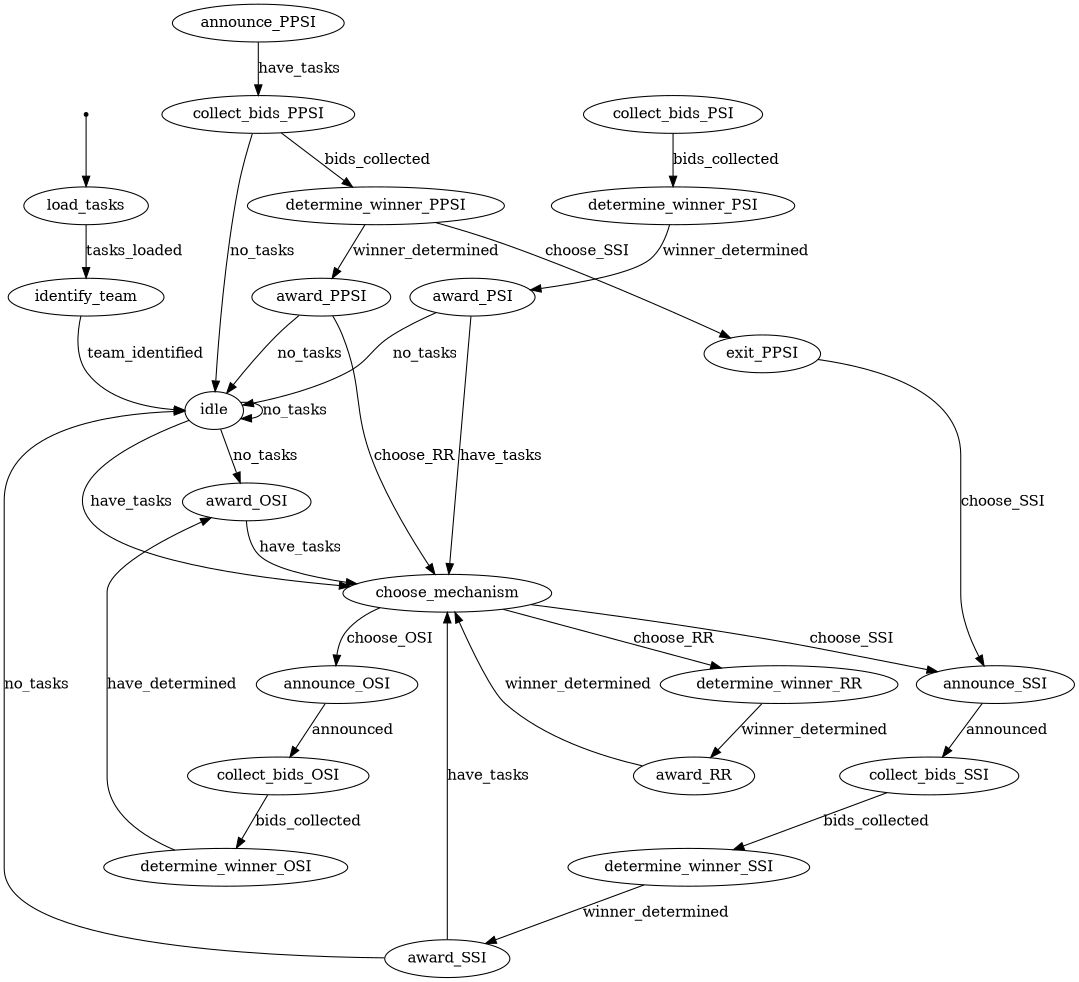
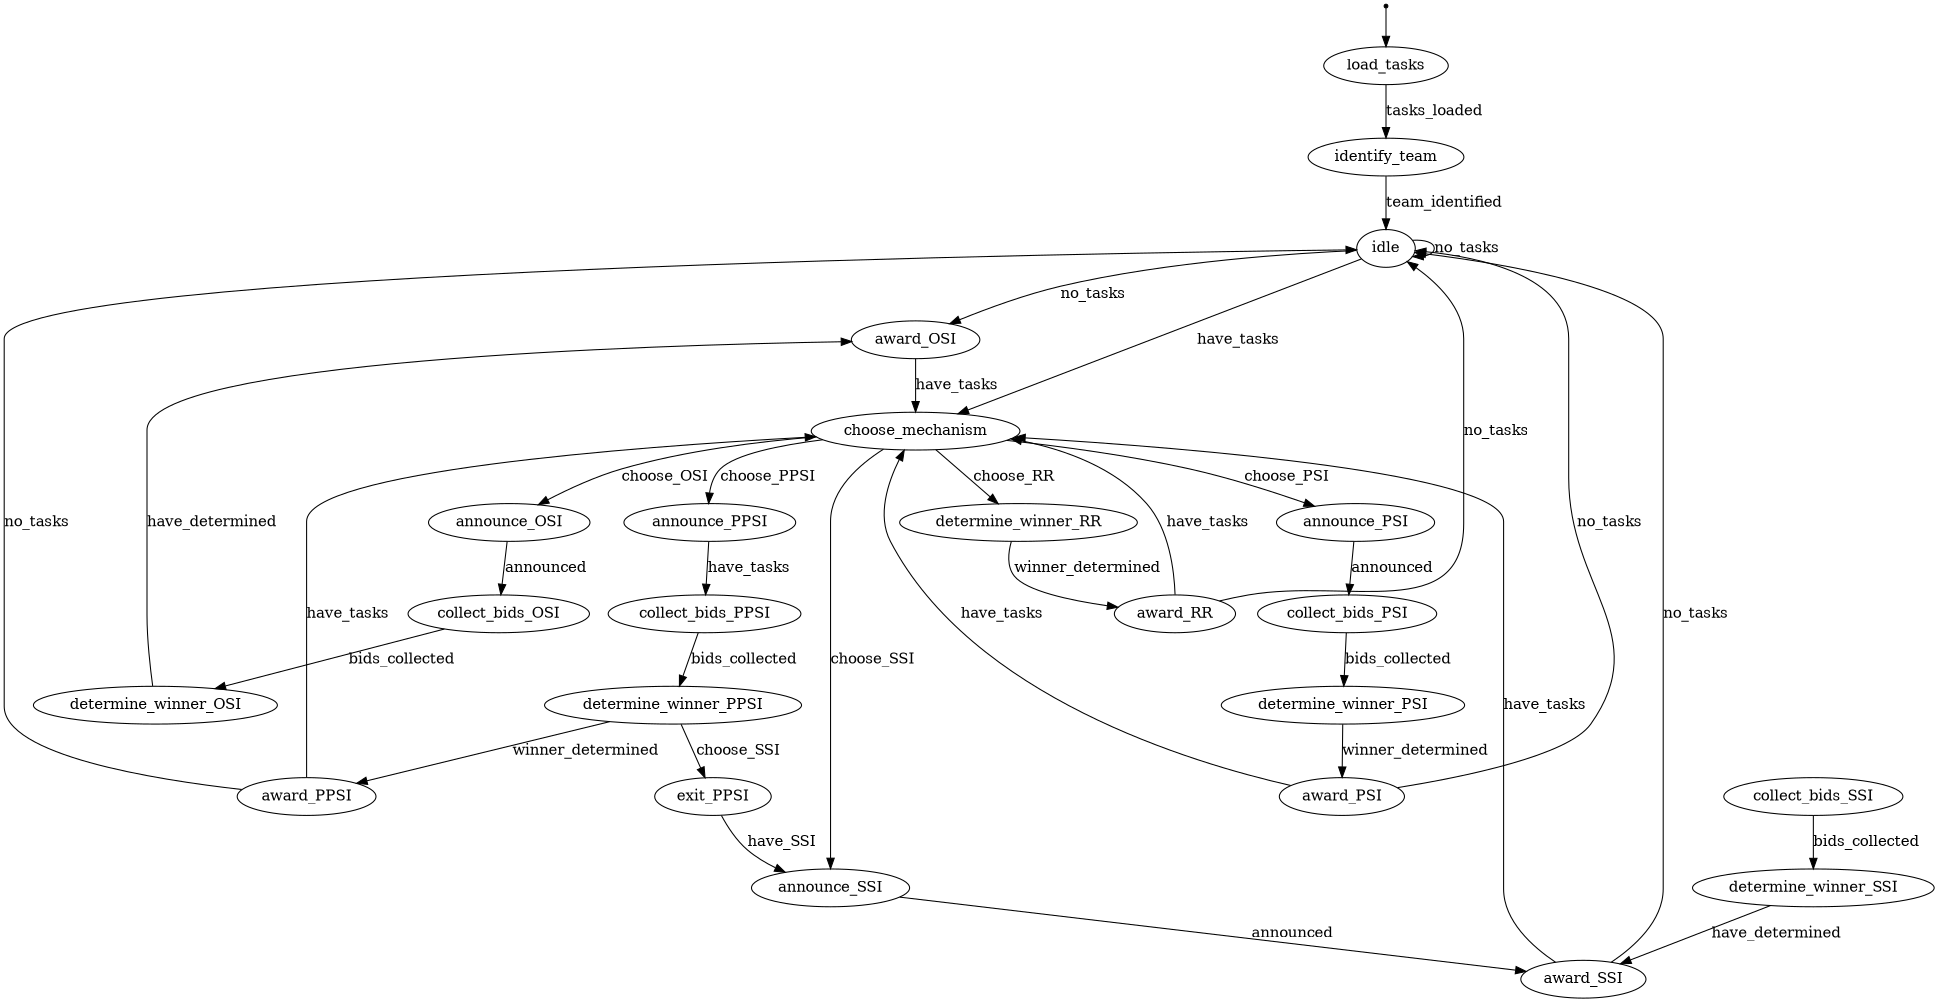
  digraph {
    node [shape=ellipse]
    start [shape=point]
    n2 [label=load_tasks]
    n3 [label=identify_team]
    n4 [label=idle]
    n5 [label=award_OSI]
    n6 [label=choose_mechanism shapr=ellipse]
    n7 [label=announce_OSI]
    n8 [label=collect_bids_OSI]
    n9 [label=determine_winner_OSI]
+   n10 [label=announce_PSI]
    n11 [label=announce_PPSI]
    n12 [label=announce_SSI]
    n13 [label=determine_winner_RR]
    n14 [label=collect_bids_PSI]
    n15 [label=determine_winner_PSI]
    n16 [label=award_PSI]
    n17 [label=collect_bids_PPSI]
    n18 [label=determine_winner_PPSI]
    n19 [label=exit_PPSI]
    n20 [label=award_PPSI]
    n21 [label=collect_bids_SSI]
    n22 [label=determine_winner_SSI]
    n23 [label=award_SSI]
    n24 [label=award_RR]
    start -> n2
    n2 -> n3 [label=tasks_loaded]
    n3 -> n4 [label=team_identified]
    n4 -> n4 [label=no_tasks]
    n4 -> n5 [label=no_tasks]
    n4 -> n6 [label=have_tasks]
    n5 -> n6 [label=have_tasks]
    n6 -> n7 [label=choose_OSI]
+   n6 -> n10 [label=choose_PSI]
+   n6 -> n11 [label=choose_PPSI]
    n6 -> n12 [label=choose_SSI]
    n6 -> n13 [label=choose_RR]
    n7 -> n8 [label=announced]
    n8 -> n9 [label=bids_collected]
    n9 -> n5 [label=have_determined]
+   n10 -> n14 [label=announced]
    n11 -> n17 [label=have_tasks]
-   n12 -> n21 [label=announced]
+   n12 -> n23 [label=announced]
    n13 -> n24 [label=winner_determined]
    n14 -> n15 [label=bids_collected]
    n15 -> n16 [label=winner_determined]
    n16 -> n4 [label=no_tasks]
    n16 -> n6 [label=have_tasks]
    n17 -> n18 [label=bids_collected]
    n18 -> n19 [label=choose_SSI]
    n18 -> n20 [label=winner_determined]
-   n19 -> n12 [label=choose_SSI]
+   n19 -> n12 [label=have_SSI]
    n20 -> n4 [label=no_tasks]
-   n20 -> n6 [label=choose_RR]
+   n20 -> n6 [label=have_tasks]
    n21 -> n22 [label=bids_collected]
-   n22 -> n23 [label=winner_determined]
+   n22 -> n23 [label=have_determined]
    n23 -> n4 [label=no_tasks]
    n23 -> n6 [label=have_tasks]
-   n17 -> n4 [label=no_tasks]
-   n24 -> n6 [label=winner_determined]
+   n24 -> n4 [label=no_tasks]
+   n24 -> n6 [label=have_tasks]
  }
